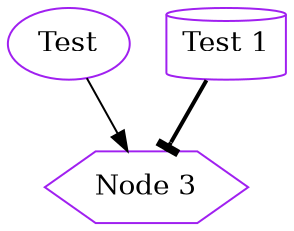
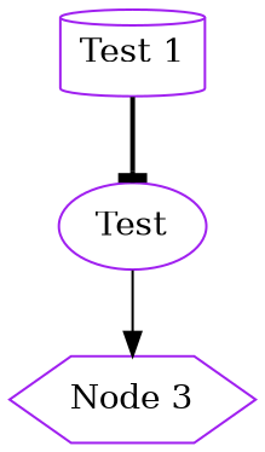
  digraph {
    node [color=purple]
    n1 [label=Test shape=ellipse]
    "Node 3" [shape=hexagon]
    n3 [label="Test 1" shape=cylinder]
    n1 -> "Node 3" [arrowhead=normal style=solid]
-   n3 -> "Node 3" [arrowhead=tee style=bold]
+   n3 -> n1 [arrowhead=tee style=bold]
  }
